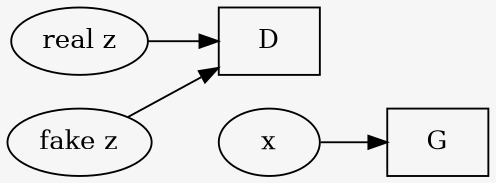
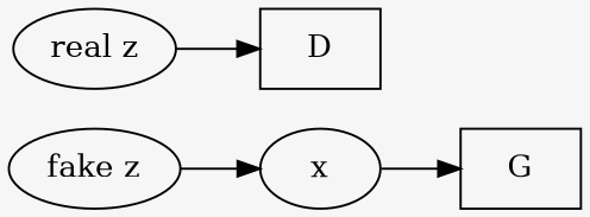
  digraph {
    bgcolor="#f6f6f6"
    rankdir=LR
    D [shape=rect]
    "real z"
    G [shape=rect]
    x
    "fake z"
    "real z" -> D
    x -> G
-   "fake z" -> D
+   "fake z" -> x
  }
